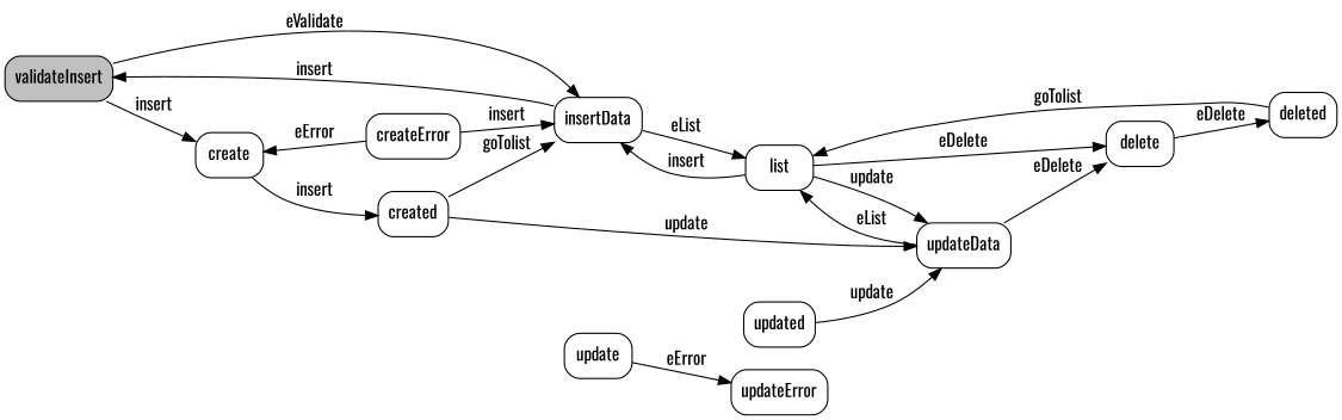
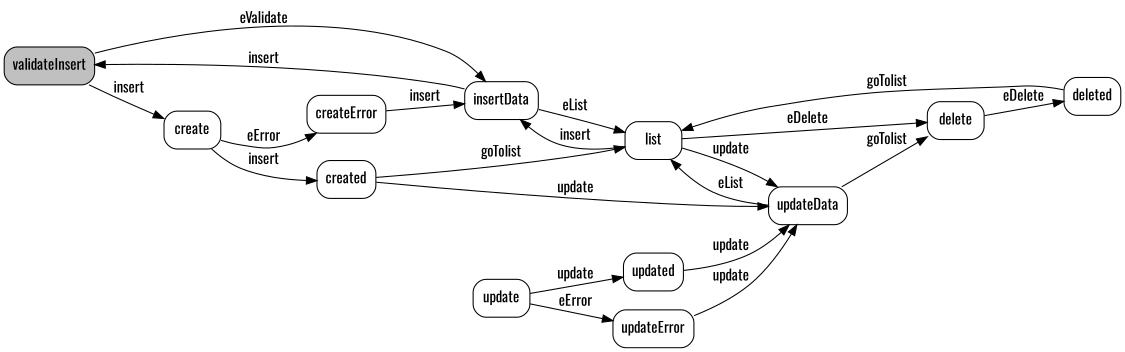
  digraph {
    fontname=Oswald
    rankdir=LR
    node [fontname=Oswald shape=box style=rounded]
    edge [fontname=Oswald splines=curved]
    validateInsert [fillcolor=gray style="rounded,filled"]
    insertData
    create
    list
    createError
    created
    updateData
    delete
    deleted
    update
    updated
    updateError
    validateInsert -> insertData [label=eValidate]
    validateInsert -> create [label=insert]
    insertData -> validateInsert [label=insert]
    insertData -> list [label=eList]
-   createError -> create [label=eError]
+   create -> createError [label=eError]
    create -> created [label=insert]
    list -> insertData [label=insert]
    list -> updateData [label=update]
    list -> delete [label=eDelete]
    createError -> insertData [label=insert]
-   created -> insertData [label=goTolist]
+   created -> list [label=goTolist]
    created -> updateData [label=update]
    updateData -> list [label=eList]
-   updateData -> delete [label=eDelete]
+   updateData -> delete [label=goTolist]
    delete -> deleted [label=eDelete]
    deleted -> list [label=goTolist]
+   update -> updated [label=update]
    update -> updateError [label=eError]
    updated -> updateData [label=update]
+   updateError -> updateData [label=update]
  }
